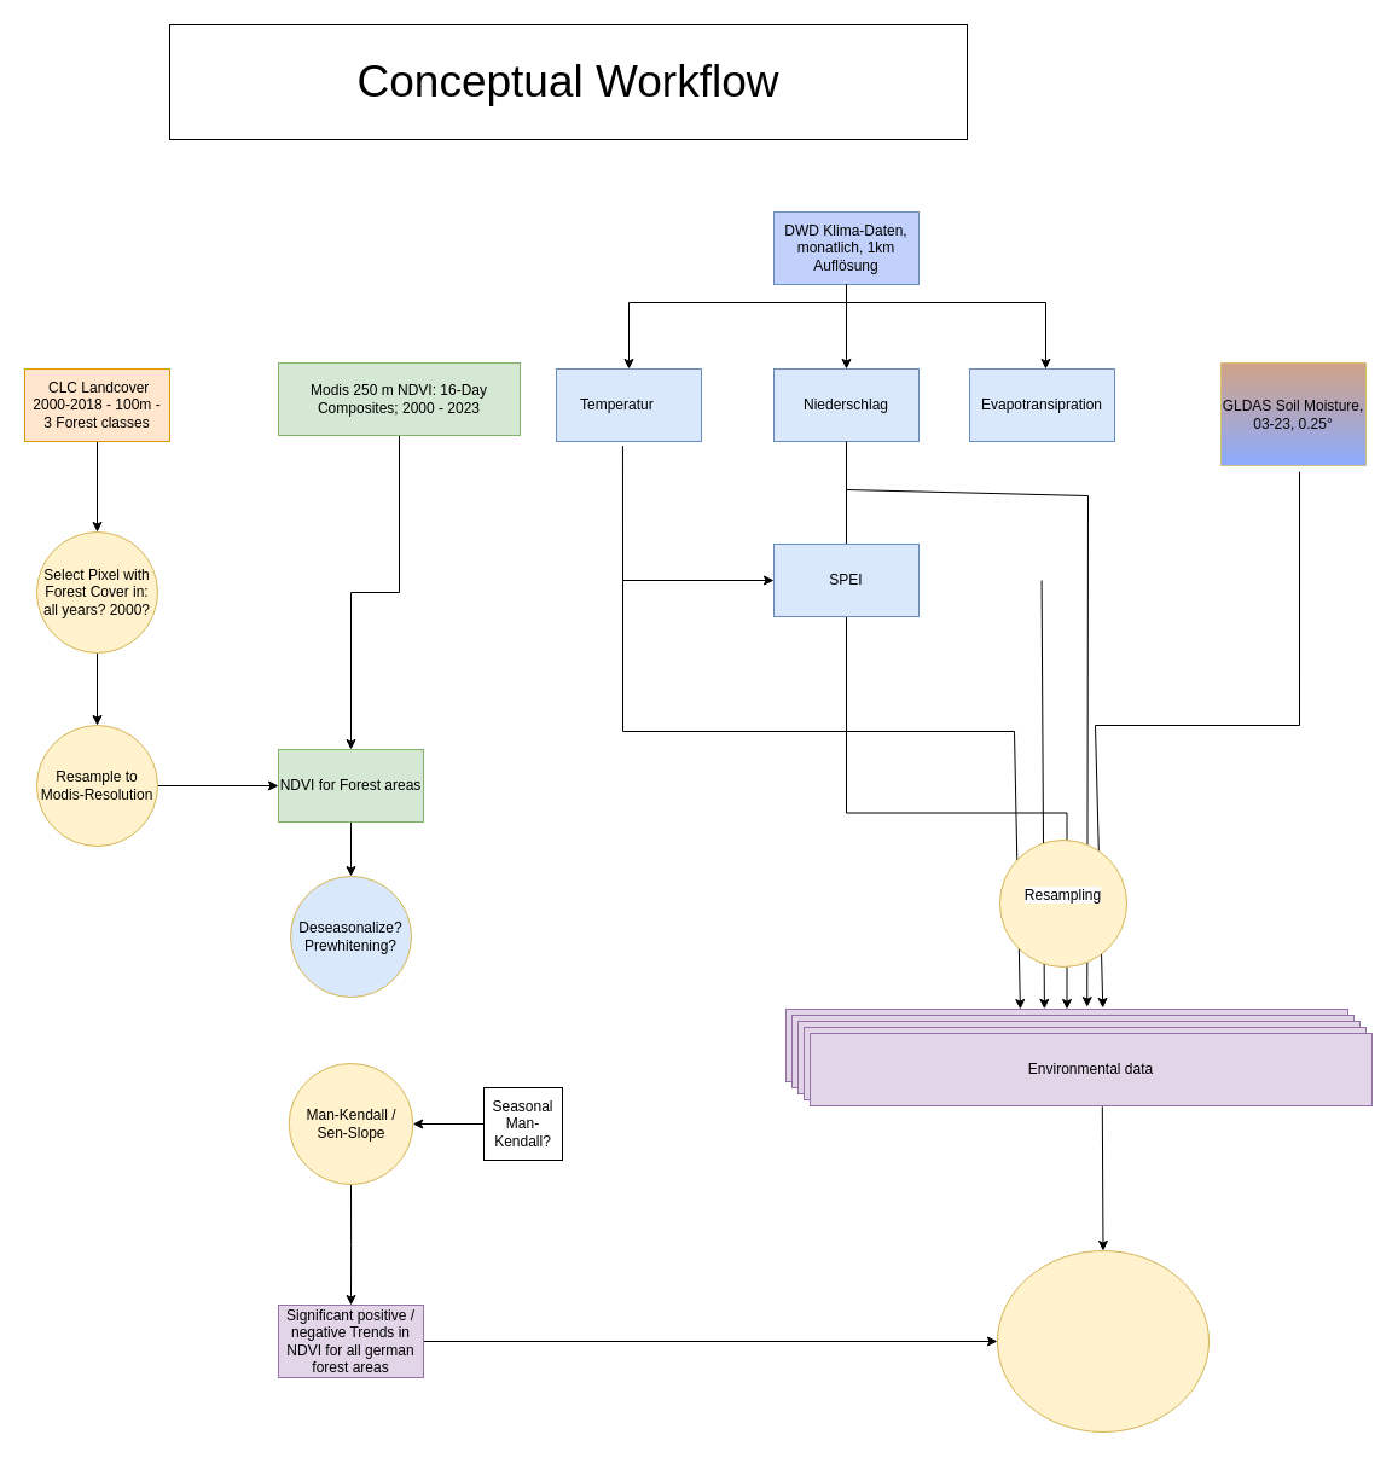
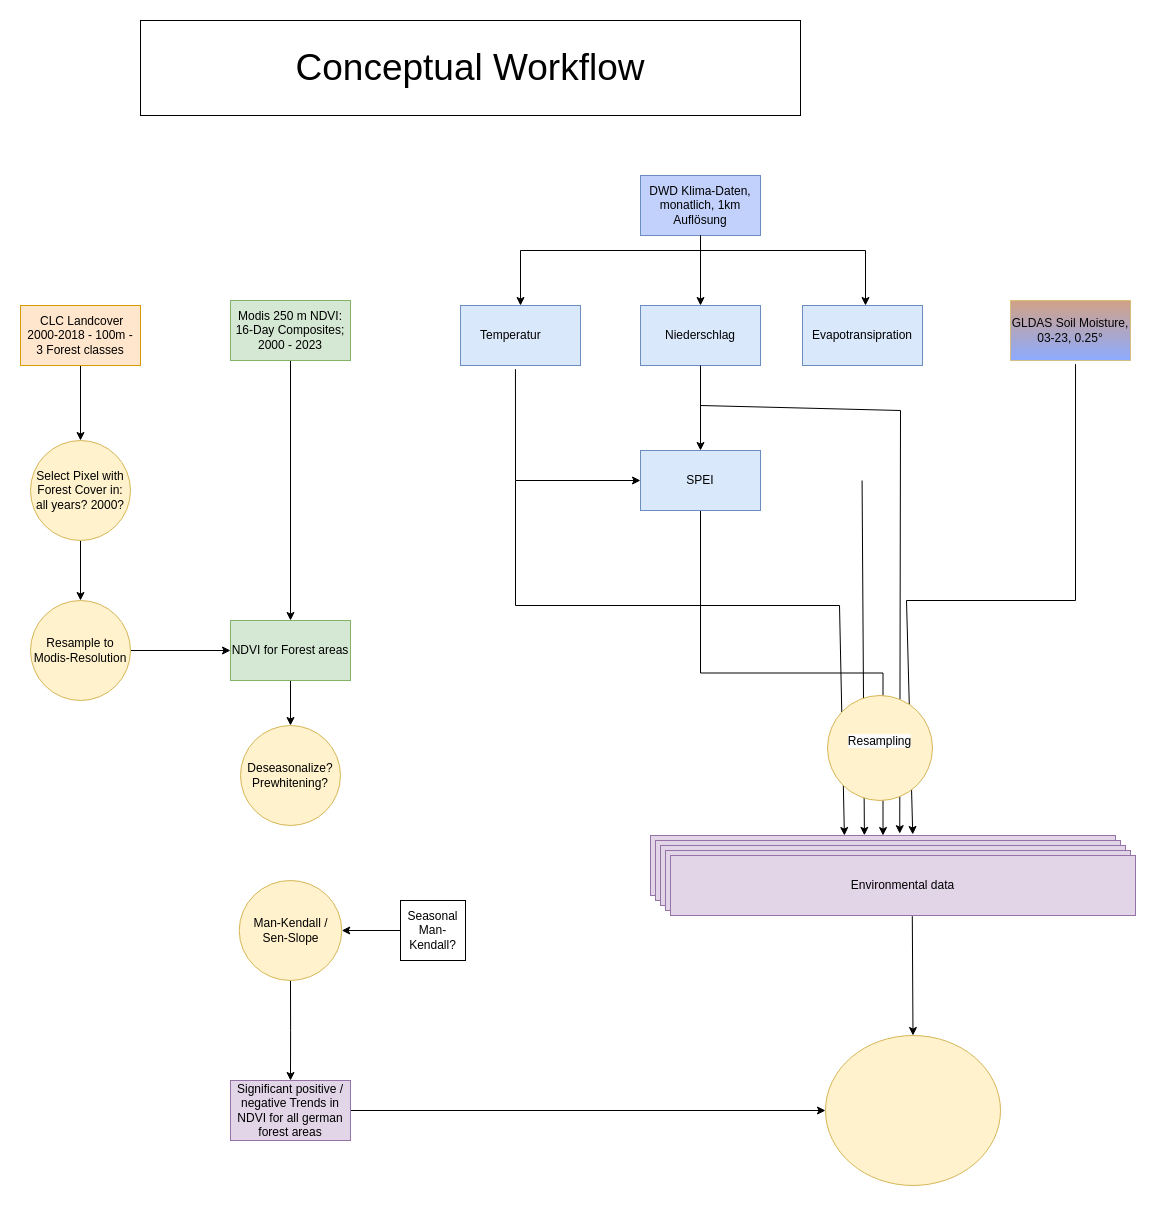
  <mxCell id="0" />
  <mxCell id="1" parent="0" />
  <mxCell id="2" value="" style="edgeStyle=orthogonalEdgeStyle;rounded=0;orthogonalLoop=1;jettySize=auto;html=1;" parent="1" source="3" target="24" edge="1"><mxGeometry relative="1" as="geometry" /></mxCell>
- <mxCell id="3" value="Modis 250 m NDVI: 16-Day Composites; 2000 - 2023" style="rounded=0;whiteSpace=wrap;html=1;fillColor=#d5e8d4;strokeColor=#82b366;" parent="1" vertex="1"><mxGeometry x="230" y="300" width="200" height="60" as="geometry" /></mxCell>
+ <mxCell id="3" value="Modis 250 m NDVI: 16-Day Composites; 2000 - 2023" style="rounded=0;whiteSpace=wrap;html=1;fillColor=#d5e8d4;strokeColor=#82b366;" parent="1" vertex="1"><mxGeometry x="230" y="300" width="120" height="60" as="geometry" /></mxCell>
  <mxCell id="4" value="" style="edgeStyle=orthogonalEdgeStyle;rounded=0;orthogonalLoop=1;jettySize=auto;html=1;" parent="1" source="5" target="22" edge="1"><mxGeometry relative="1" as="geometry" /></mxCell>
  <mxCell id="5" value="&amp;nbsp;CLC Landcover 2000-2018 - 100m -&lt;br&gt;3 Forest classes" style="rounded=0;whiteSpace=wrap;html=1;fillColor=#ffe6cc;strokeColor=#d79b00;" parent="1" vertex="1"><mxGeometry x="20" y="305" width="120" height="60" as="geometry" /></mxCell>
  <mxCell id="6" value="" style="edgeStyle=orthogonalEdgeStyle;rounded=0;orthogonalLoop=1;jettySize=auto;html=1;" parent="1" source="7" target="10" edge="1"><mxGeometry relative="1" as="geometry" /></mxCell>
  <mxCell id="7" value="DWD Klima-Daten, monatlich, 1km Auflösung" style="rounded=0;whiteSpace=wrap;html=1;fillColor=#C2D1FC;strokeColor=#6c8ebf;" parent="1" vertex="1"><mxGeometry x="640" y="175" width="120" height="60" as="geometry" /></mxCell>
  <mxCell id="8" value="Temperatur&lt;span style=&quot;white-space: pre;&quot;&gt;&#09;&lt;/span&gt;" style="rounded=0;whiteSpace=wrap;html=1;fillColor=#dae8fc;strokeColor=#6c8ebf;" parent="1" vertex="1"><mxGeometry x="460" y="305" width="120" height="60" as="geometry" /></mxCell>
- <mxCell id="9" value="" style="edgeStyle=orthogonalEdgeStyle;rounded=0;orthogonalLoop=1;jettySize=auto;html=1;endArrow=none;" parent="1" source="10" target="17" edge="1"><mxGeometry relative="1" as="geometry" /></mxCell>
+ <mxCell id="9" value="" style="edgeStyle=orthogonalEdgeStyle;rounded=0;orthogonalLoop=1;jettySize=auto;html=1;" parent="1" source="10" target="17" edge="1"><mxGeometry relative="1" as="geometry" /></mxCell>
  <mxCell id="10" value="Niederschlag" style="rounded=0;whiteSpace=wrap;html=1;fillColor=#dae8fc;strokeColor=#6c8ebf;" parent="1" vertex="1"><mxGeometry x="640" y="305" width="120" height="60" as="geometry" /></mxCell>
  <mxCell id="11" value="Evapotransipration" style="rounded=0;whiteSpace=wrap;html=1;fillColor=#dae8fc;strokeColor=#6c8ebf;" parent="1" vertex="1"><mxGeometry x="802" y="305" width="120" height="60" as="geometry" /></mxCell>
  <mxCell id="12" value="" style="endArrow=classic;html=1;rounded=0;entryX=0.5;entryY=0;entryDx=0;entryDy=0;exitX=0.5;exitY=1;exitDx=0;exitDy=0;" parent="1" source="7" target="8" edge="1"><mxGeometry width="50" height="50" relative="1" as="geometry"><mxPoint x="410" y="320" as="sourcePoint" /><mxPoint x="460" y="270" as="targetPoint" /><Array as="points"><mxPoint x="700" y="250" /><mxPoint x="520" y="250" /></Array></mxGeometry></mxCell>
  <mxCell id="13" value="" style="endArrow=classic;html=1;rounded=0;exitX=0.5;exitY=1;exitDx=0;exitDy=0;" parent="1" source="7" edge="1"><mxGeometry width="50" height="50" relative="1" as="geometry"><mxPoint x="700" y="250" as="sourcePoint" /><mxPoint x="865" y="305" as="targetPoint" /><Array as="points"><mxPoint x="700" y="250" /><mxPoint x="865" y="250" /></Array></mxGeometry></mxCell>
  <mxCell id="14" value="" style="endArrow=classic;html=1;rounded=0;entryX=0.417;entryY=0;entryDx=0;entryDy=0;entryPerimeter=0;" parent="1" target="33" edge="1"><mxGeometry width="50" height="50" relative="1" as="geometry"><mxPoint x="515" y="480" as="sourcePoint" /><mxPoint x="515" y="625" as="targetPoint" /><Array as="points"><mxPoint x="515" y="605" /><mxPoint x="839" y="605" /></Array></mxGeometry></mxCell>
  <mxCell id="15" value="" style="endArrow=classic;html=1;rounded=0;exitX=0.458;exitY=1.061;exitDx=0;exitDy=0;exitPerimeter=0;entryX=0;entryY=0.5;entryDx=0;entryDy=0;" parent="1" source="8" target="17" edge="1"><mxGeometry width="50" height="50" relative="1" as="geometry"><mxPoint x="570" y="480" as="sourcePoint" /><mxPoint x="620" y="430" as="targetPoint" /><Array as="points"><mxPoint x="515" y="480" /></Array></mxGeometry></mxCell>
  <mxCell id="16" value="" style="edgeStyle=orthogonalEdgeStyle;rounded=0;orthogonalLoop=1;jettySize=auto;html=1;" parent="1" source="17" target="33" edge="1"><mxGeometry relative="1" as="geometry" /></mxCell>
  <mxCell id="17" value="SPEI" style="rounded=0;whiteSpace=wrap;html=1;fillColor=#dae8fc;strokeColor=#6c8ebf;" parent="1" vertex="1"><mxGeometry x="640" y="450" width="120" height="60" as="geometry" /></mxCell>
- <mxCell id="18" value="&lt;font color=&quot;#050505&quot;&gt;GLDAS Soil Moisture, 03-23, 0.25°&lt;/font&gt;" style="rounded=0;whiteSpace=wrap;html=1;fillColor=#BD7A53;strokeColor=#d6b656;opacity=70;gradientColor=#5C87FF;gradientDirection=south;" parent="1" vertex="1"><mxGeometry x="1010" y="300" width="120" height="85" as="geometry" /></mxCell>
+ <mxCell id="18" value="&lt;font color=&quot;#050505&quot;&gt;GLDAS Soil Moisture, 03-23, 0.25°&lt;/font&gt;" style="rounded=0;whiteSpace=wrap;html=1;fillColor=#BD7A53;strokeColor=#d6b656;opacity=70;gradientColor=#5C87FF;gradientDirection=south;" parent="1" vertex="1"><mxGeometry x="1010" y="300" width="120" height="60" as="geometry" /></mxCell>
  <mxCell id="19" value="" style="edgeStyle=orthogonalEdgeStyle;rounded=0;orthogonalLoop=1;jettySize=auto;html=1;" parent="1" source="20" target="29" edge="1"><mxGeometry relative="1" as="geometry" /></mxCell>
  <mxCell id="20" value="Man-Kendall /&lt;br&gt;Sen-Slope" style="ellipse;whiteSpace=wrap;html=1;fillColor=#fff2cc;strokeColor=#d6b656;rounded=0;" parent="1" vertex="1"><mxGeometry x="238.75" y="880" width="102.5" height="100" as="geometry" /></mxCell>
  <mxCell id="21" value="" style="edgeStyle=orthogonalEdgeStyle;rounded=0;orthogonalLoop=1;jettySize=auto;html=1;" parent="1" source="22" target="27" edge="1"><mxGeometry relative="1" as="geometry" /></mxCell>
  <mxCell id="22" value="Select Pixel with Forest Cover in: all years? 2000?" style="ellipse;whiteSpace=wrap;html=1;fillColor=#fff2cc;strokeColor=#d6b656;rounded=0;" parent="1" vertex="1"><mxGeometry x="30" y="440" width="100" height="100" as="geometry" /></mxCell>
  <mxCell id="23" value="" style="edgeStyle=orthogonalEdgeStyle;rounded=0;orthogonalLoop=1;jettySize=auto;html=1;" parent="1" source="24" target="25" edge="1"><mxGeometry relative="1" as="geometry" /></mxCell>
  <mxCell id="24" value="NDVI for Forest areas" style="whiteSpace=wrap;html=1;fillColor=#d5e8d4;strokeColor=#82b366;rounded=0;" parent="1" vertex="1"><mxGeometry x="230" y="620" width="120" height="60" as="geometry" /></mxCell>
- <mxCell id="25" value="Deseasonalize? Prewhitening?" style="ellipse;whiteSpace=wrap;html=1;fillColor=#dae8fc;strokeColor=#d6b656;rounded=0;" parent="1" vertex="1"><mxGeometry x="240" y="725" width="100" height="100" as="geometry" /></mxCell>
+ <mxCell id="25" value="Deseasonalize? Prewhitening?" style="ellipse;whiteSpace=wrap;html=1;fillColor=#fff2cc;strokeColor=#d6b656;rounded=0;" parent="1" vertex="1"><mxGeometry x="240" y="725" width="100" height="100" as="geometry" /></mxCell>
  <mxCell id="26" value="" style="edgeStyle=orthogonalEdgeStyle;rounded=0;orthogonalLoop=1;jettySize=auto;html=1;" parent="1" source="27" target="24" edge="1"><mxGeometry relative="1" as="geometry" /></mxCell>
  <mxCell id="27" value="Resample to Modis-Resolution" style="ellipse;whiteSpace=wrap;html=1;fillColor=#fff2cc;strokeColor=#d6b656;rounded=0;" parent="1" vertex="1"><mxGeometry x="30" y="600" width="100" height="100" as="geometry" /></mxCell>
  <mxCell id="28" value="" style="edgeStyle=orthogonalEdgeStyle;rounded=0;orthogonalLoop=1;jettySize=auto;html=1;entryX=0;entryY=0.5;entryDx=0;entryDy=0;" parent="1" source="29" target="41" edge="1"><mxGeometry relative="1" as="geometry"><mxPoint x="810" y="1110" as="targetPoint" /></mxGeometry></mxCell>
  <mxCell id="29" value="Significant positive / negative Trends in NDVI for all german forest areas" style="whiteSpace=wrap;html=1;fillColor=#e1d5e7;strokeColor=#9673a6;rounded=0;" parent="1" vertex="1"><mxGeometry x="230" y="1080" width="120" height="60" as="geometry" /></mxCell>
  <mxCell id="30" value="" style="edgeStyle=orthogonalEdgeStyle;rounded=0;orthogonalLoop=1;jettySize=auto;html=1;" parent="1" source="31" target="20" edge="1"><mxGeometry relative="1" as="geometry" /></mxCell>
  <mxCell id="31" value="Seasonal Man-Kendall?" style="rounded=0;whiteSpace=wrap;html=1;" parent="1" vertex="1"><mxGeometry x="400" y="900" width="65" height="60" as="geometry" /></mxCell>
  <mxCell id="32" value="&lt;span style=&quot;font-size: 37px;&quot;&gt;Conceptual Workflow&lt;/span&gt;" style="rounded=0;whiteSpace=wrap;html=1;" parent="1" vertex="1"><mxGeometry x="140" y="20" width="660" height="95" as="geometry" /></mxCell>
  <mxCell id="33" value="Environmental data" style="rounded=0;whiteSpace=wrap;html=1;fillColor=#e1d5e7;strokeColor=#9673a6;" parent="1" vertex="1"><mxGeometry x="650" y="835" width="465" height="60" as="geometry" /></mxCell>
  <mxCell id="34" value="Environmental data" style="rounded=0;whiteSpace=wrap;html=1;fillColor=#e1d5e7;strokeColor=#9673a6;" parent="1" vertex="1"><mxGeometry x="655" y="840" width="465" height="60" as="geometry" /></mxCell>
  <mxCell id="35" value="Environmental data" style="rounded=0;whiteSpace=wrap;html=1;fillColor=#e1d5e7;strokeColor=#9673a6;" parent="1" vertex="1"><mxGeometry x="660" y="845" width="465" height="60" as="geometry" /></mxCell>
  <mxCell id="36" value="Environmental data" style="rounded=0;whiteSpace=wrap;html=1;fillColor=#e1d5e7;strokeColor=#9673a6;" parent="1" vertex="1"><mxGeometry x="665" y="850" width="465" height="60" as="geometry" /></mxCell>
  <mxCell id="37" value="Environmental data" style="rounded=0;whiteSpace=wrap;html=1;fillColor=#e1d5e7;strokeColor=#9673a6;" parent="1" vertex="1"><mxGeometry x="670" y="855" width="465" height="60" as="geometry" /></mxCell>
  <mxCell id="38" value="" style="endArrow=classic;html=1;rounded=0;exitX=0.542;exitY=1.061;exitDx=0;exitDy=0;exitPerimeter=0;entryX=0.564;entryY=-0.017;entryDx=0;entryDy=0;entryPerimeter=0;" parent="1" source="18" target="33" edge="1"><mxGeometry width="50" height="50" relative="1" as="geometry"><mxPoint x="830" y="385" as="sourcePoint" /><mxPoint x="905" y="680" as="targetPoint" /><Array as="points"><mxPoint x="1075" y="600" /><mxPoint x="906" y="600" /></Array></mxGeometry></mxCell>
  <mxCell id="39" value="" style="endArrow=classic;html=1;rounded=0;exitX=0.5;exitY=1;exitDx=0;exitDy=0;entryX=0.536;entryY=-0.031;entryDx=0;entryDy=0;entryPerimeter=0;" parent="1" source="10" target="33" edge="1"><mxGeometry width="50" height="50" relative="1" as="geometry"><mxPoint x="505" y="565" as="sourcePoint" /><mxPoint x="555" y="515" as="targetPoint" /><Array as="points"><mxPoint x="700" y="405" /><mxPoint x="900" y="410" /></Array></mxGeometry></mxCell>
  <mxCell id="40" value="" style="endArrow=classic;html=1;rounded=0;exitX=0.52;exitY=1.011;exitDx=0;exitDy=0;exitPerimeter=0;entryX=0.5;entryY=0;entryDx=0;entryDy=0;" parent="1" source="37" target="41" edge="1"><mxGeometry width="50" height="50" relative="1" as="geometry"><mxPoint x="565" y="1075" as="sourcePoint" /><mxPoint x="910" y="1017.5" as="targetPoint" /></mxGeometry></mxCell>
  <mxCell id="41" value="" style="ellipse;whiteSpace=wrap;html=1;fillColor=#fff2cc;strokeColor=#d6b656;" parent="1" vertex="1"><mxGeometry x="825" y="1035" width="175" height="150" as="geometry" /></mxCell>
  <mxCell id="42" value="" style="endArrow=classic;html=1;rounded=0;entryX=0.46;entryY=-0.003;entryDx=0;entryDy=0;entryPerimeter=0;" parent="1" target="33" edge="1"><mxGeometry width="50" height="50" relative="1" as="geometry"><mxPoint x="861.58" y="480" as="sourcePoint" /><mxPoint x="1080" y="735" as="targetPoint" /><Array as="points" /></mxGeometry></mxCell>
  <mxCell id="43" value="&#10;&lt;span style=&quot;color: rgb(0, 0, 0); font-family: Helvetica; font-size: 12px; font-style: normal; font-variant-ligatures: normal; font-variant-caps: normal; font-weight: 400; letter-spacing: normal; orphans: 2; text-align: center; text-indent: 0px; text-transform: none; widows: 2; word-spacing: 0px; -webkit-text-stroke-width: 0px; background-color: rgb(251, 251, 251); text-decoration-thickness: initial; text-decoration-style: initial; text-decoration-color: initial; float: none; display: inline !important;&quot;&gt;Resampling&lt;/span&gt;&#10;&#10;" style="ellipse;whiteSpace=wrap;html=1;aspect=fixed;fillColor=#fff2cc;strokeColor=#d6b656;" parent="1" vertex="1"><mxGeometry x="827" y="695" width="105" height="105" as="geometry" /></mxCell>
